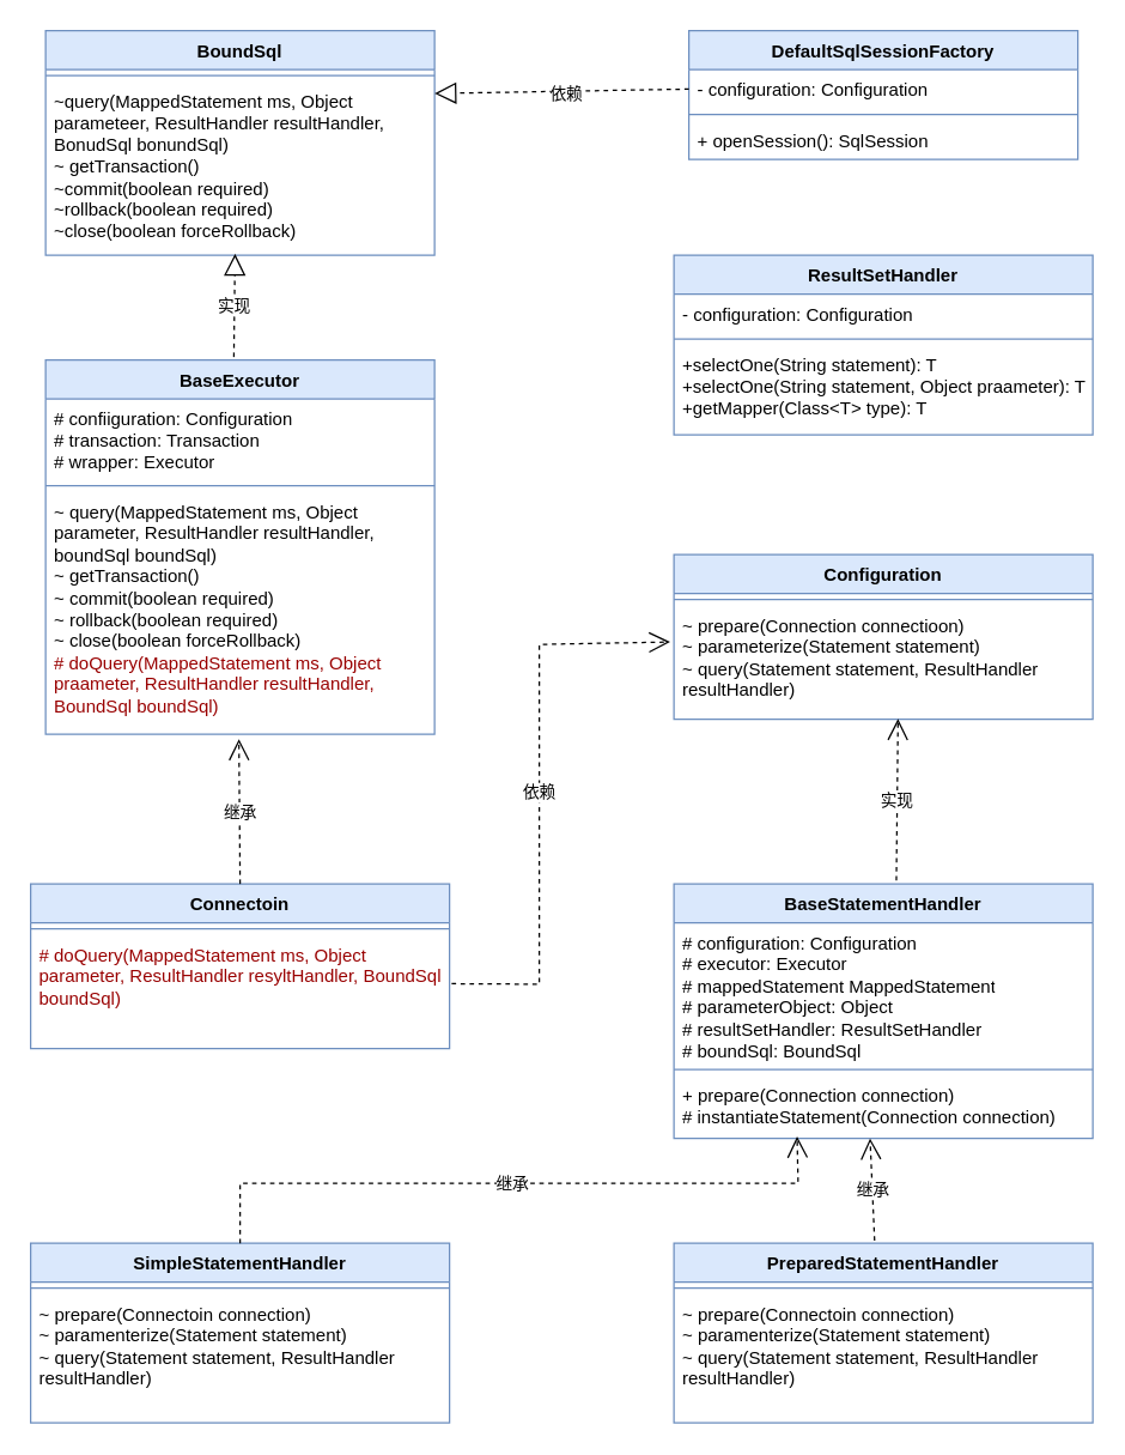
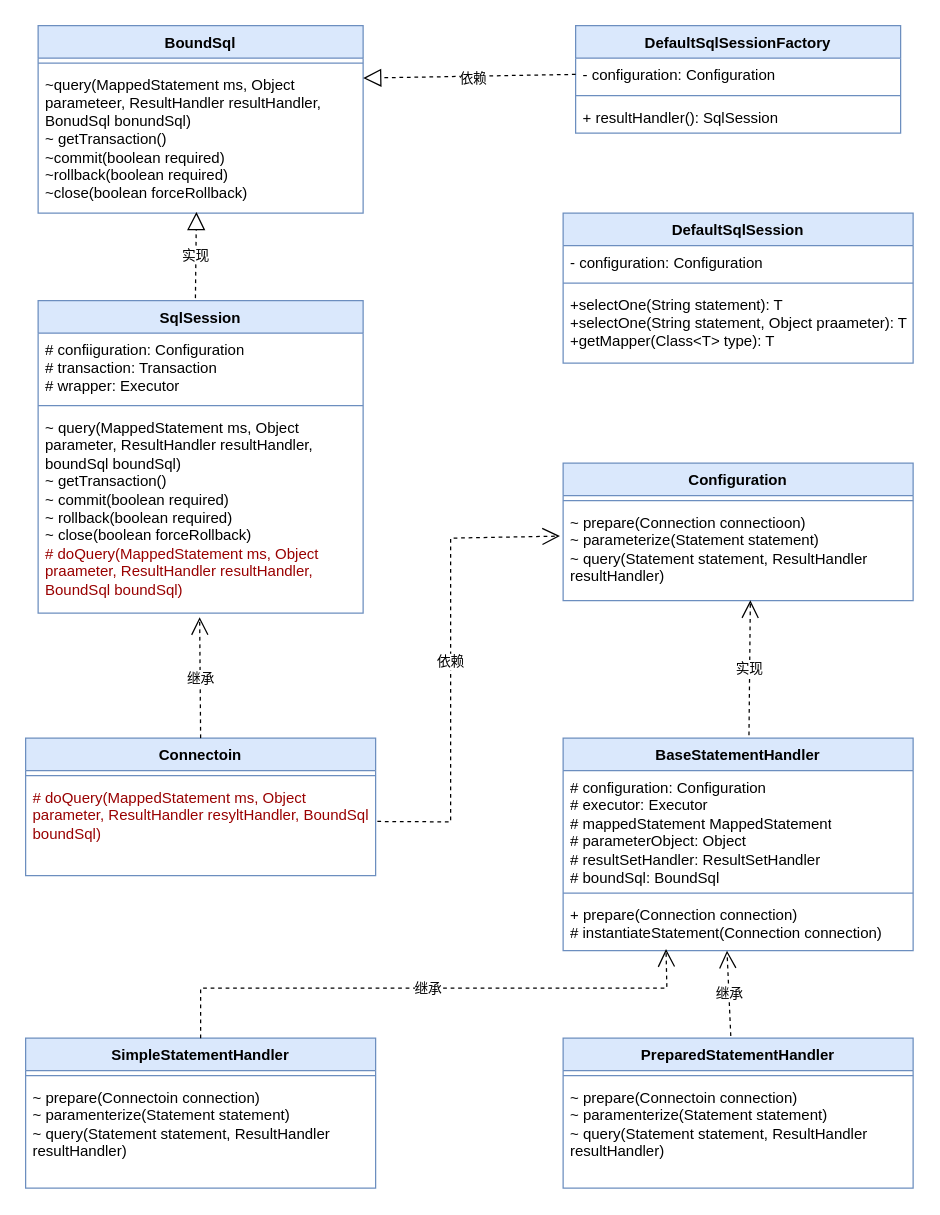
  <mxCell id="0" />
  <mxCell id="1" parent="0" />
  <mxCell id="2" value="DefaultSqlSessionFactory" style="swimlane;fontStyle=1;align=center;verticalAlign=top;childLayout=stackLayout;horizontal=1;startSize=26;horizontalStack=0;resizeParent=1;resizeParentMax=0;resizeLast=0;collapsible=1;marginBottom=0;whiteSpace=wrap;html=1;fillColor=#dae8fc;strokeColor=#6c8ebf;" parent="1" vertex="1"><mxGeometry x="460" y="20" width="260" height="86" as="geometry" /></mxCell>
  <mxCell id="3" value="- configuration: Configuration" style="text;strokeColor=none;fillColor=none;align=left;verticalAlign=top;spacingLeft=4;spacingRight=4;overflow=hidden;rotatable=0;points=[[0,0.5],[1,0.5]];portConstraint=eastwest;whiteSpace=wrap;html=1;" parent="2" vertex="1"><mxGeometry y="26" width="260" height="26" as="geometry" /></mxCell>
  <mxCell id="4" value="" style="line;strokeWidth=1;fillColor=none;align=left;verticalAlign=middle;spacingTop=-1;spacingLeft=3;spacingRight=3;rotatable=0;labelPosition=right;points=[];portConstraint=eastwest;strokeColor=inherit;" parent="2" vertex="1"><mxGeometry y="52" width="260" height="8" as="geometry" /></mxCell>
- <mxCell id="5" value="+ openSession(): SqlSession" style="text;strokeColor=none;fillColor=none;align=left;verticalAlign=top;spacingLeft=4;spacingRight=4;overflow=hidden;rotatable=0;points=[[0,0.5],[1,0.5]];portConstraint=eastwest;whiteSpace=wrap;html=1;" parent="2" vertex="1"><mxGeometry y="60" width="260" height="26" as="geometry" /></mxCell>
- <mxCell id="6" value="ResultSetHandler" style="swimlane;fontStyle=1;align=center;verticalAlign=top;childLayout=stackLayout;horizontal=1;startSize=26;horizontalStack=0;resizeParent=1;resizeParentMax=0;resizeLast=0;collapsible=1;marginBottom=0;whiteSpace=wrap;html=1;fillColor=#dae8fc;strokeColor=#6c8ebf;" parent="1" vertex="1"><mxGeometry x="450" y="170" width="280" height="120" as="geometry" /></mxCell>
+ <mxCell id="5" value="+ resultHandler(): SqlSession" style="text;strokeColor=none;fillColor=none;align=left;verticalAlign=top;spacingLeft=4;spacingRight=4;overflow=hidden;rotatable=0;points=[[0,0.5],[1,0.5]];portConstraint=eastwest;whiteSpace=wrap;html=1;" parent="2" vertex="1"><mxGeometry y="60" width="260" height="26" as="geometry" /></mxCell>
+ <mxCell id="6" value="DefaultSqlSession" style="swimlane;fontStyle=1;align=center;verticalAlign=top;childLayout=stackLayout;horizontal=1;startSize=26;horizontalStack=0;resizeParent=1;resizeParentMax=0;resizeLast=0;collapsible=1;marginBottom=0;whiteSpace=wrap;html=1;fillColor=#dae8fc;strokeColor=#6c8ebf;" parent="1" vertex="1"><mxGeometry x="450" y="170" width="280" height="120" as="geometry" /></mxCell>
  <mxCell id="7" value="- configuration: Configuration" style="text;strokeColor=none;fillColor=none;align=left;verticalAlign=top;spacingLeft=4;spacingRight=4;overflow=hidden;rotatable=0;points=[[0,0.5],[1,0.5]];portConstraint=eastwest;whiteSpace=wrap;html=1;" parent="6" vertex="1"><mxGeometry y="26" width="280" height="26" as="geometry" /></mxCell>
  <mxCell id="8" value="" style="line;strokeWidth=1;fillColor=none;align=left;verticalAlign=middle;spacingTop=-1;spacingLeft=3;spacingRight=3;rotatable=0;labelPosition=right;points=[];portConstraint=eastwest;strokeColor=inherit;" parent="6" vertex="1"><mxGeometry y="52" width="280" height="8" as="geometry" /></mxCell>
  <mxCell id="9" value="+selectOne(String statement): T&lt;br&gt;+selectOne(String statement, Object praameter): T&lt;br&gt;+getMapper(Class&amp;lt;T&amp;gt; type): T" style="text;strokeColor=none;fillColor=none;align=left;verticalAlign=top;spacingLeft=4;spacingRight=4;overflow=hidden;rotatable=0;points=[[0,0.5],[1,0.5]];portConstraint=eastwest;whiteSpace=wrap;html=1;" parent="6" vertex="1"><mxGeometry y="60" width="280" height="60" as="geometry" /></mxCell>
  <mxCell id="10" value="BoundSql" style="swimlane;fontStyle=1;align=center;verticalAlign=top;childLayout=stackLayout;horizontal=1;startSize=26;horizontalStack=0;resizeParent=1;resizeParentMax=0;resizeLast=0;collapsible=1;marginBottom=0;whiteSpace=wrap;html=1;fillColor=#dae8fc;strokeColor=#6c8ebf;" parent="1" vertex="1"><mxGeometry x="30" y="20" width="260" height="150" as="geometry" /></mxCell>
  <mxCell id="11" value="" style="line;strokeWidth=1;fillColor=none;align=left;verticalAlign=middle;spacingTop=-1;spacingLeft=3;spacingRight=3;rotatable=0;labelPosition=right;points=[];portConstraint=eastwest;strokeColor=inherit;" parent="10" vertex="1"><mxGeometry y="26" width="260" height="8" as="geometry" /></mxCell>
  <mxCell id="12" value="~query(MappedStatement ms, Object parameteer, ResultHandler resultHandler, BonudSql bonundSql)&lt;br&gt;~ getTransaction()&lt;br&gt;~commit(boolean required)&lt;br&gt;~rollback(boolean required)&lt;br&gt;~close(boolean forceRollback)" style="text;strokeColor=none;fillColor=none;align=left;verticalAlign=top;spacingLeft=4;spacingRight=4;overflow=hidden;rotatable=0;points=[[0,0.5],[1,0.5]];portConstraint=eastwest;whiteSpace=wrap;html=1;" parent="10" vertex="1"><mxGeometry y="34" width="260" height="116" as="geometry" /></mxCell>
- <mxCell id="13" value="BaseExecutor" style="swimlane;fontStyle=1;align=center;verticalAlign=top;childLayout=stackLayout;horizontal=1;startSize=26;horizontalStack=0;resizeParent=1;resizeParentMax=0;resizeLast=0;collapsible=1;marginBottom=0;whiteSpace=wrap;html=1;fillColor=#dae8fc;strokeColor=#6c8ebf;" parent="1" vertex="1"><mxGeometry x="30" y="240" width="260" height="250" as="geometry" /></mxCell>
+ <mxCell id="13" value="SqlSession" style="swimlane;fontStyle=1;align=center;verticalAlign=top;childLayout=stackLayout;horizontal=1;startSize=26;horizontalStack=0;resizeParent=1;resizeParentMax=0;resizeLast=0;collapsible=1;marginBottom=0;whiteSpace=wrap;html=1;fillColor=#dae8fc;strokeColor=#6c8ebf;" parent="1" vertex="1"><mxGeometry x="30" y="240" width="260" height="250" as="geometry" /></mxCell>
  <mxCell id="14" value="# confiiguration: Configuration&lt;br&gt;# transaction: Transaction&lt;br&gt;# wrapper: Executor" style="text;strokeColor=none;fillColor=none;align=left;verticalAlign=top;spacingLeft=4;spacingRight=4;overflow=hidden;rotatable=0;points=[[0,0.5],[1,0.5]];portConstraint=eastwest;whiteSpace=wrap;html=1;" parent="13" vertex="1"><mxGeometry y="26" width="260" height="54" as="geometry" /></mxCell>
  <mxCell id="15" value="" style="line;strokeWidth=1;fillColor=none;align=left;verticalAlign=middle;spacingTop=-1;spacingLeft=3;spacingRight=3;rotatable=0;labelPosition=right;points=[];portConstraint=eastwest;strokeColor=inherit;" parent="13" vertex="1"><mxGeometry y="80" width="260" height="8" as="geometry" /></mxCell>
  <mxCell id="16" value="~ query(MappedStatement ms, Object parameter, ResultHandler resultHandler, boundSql boundSql)&lt;br&gt;~ getTransaction()&lt;br&gt;~ commit(boolean required)&lt;br&gt;~ rollback(boolean required)&lt;br&gt;~ close(boolean forceRollback)&lt;br&gt;&lt;font color=&quot;#990000&quot;&gt;# doQuery(MappedStatement ms, Object praameter, ResultHandler resultHandler, BoundSql boundSql)&lt;/font&gt;" style="text;strokeColor=none;fillColor=none;align=left;verticalAlign=top;spacingLeft=4;spacingRight=4;overflow=hidden;rotatable=0;points=[[0,0.5],[1,0.5]];portConstraint=eastwest;whiteSpace=wrap;html=1;" parent="13" vertex="1"><mxGeometry y="88" width="260" height="162" as="geometry" /></mxCell>
  <mxCell id="17" value="Configuration" style="swimlane;fontStyle=1;align=center;verticalAlign=top;childLayout=stackLayout;horizontal=1;startSize=26;horizontalStack=0;resizeParent=1;resizeParentMax=0;resizeLast=0;collapsible=1;marginBottom=0;whiteSpace=wrap;html=1;fillColor=#dae8fc;strokeColor=#6c8ebf;" vertex="1" parent="1"><mxGeometry x="450" y="370" width="280" height="110" as="geometry" /></mxCell>
  <mxCell id="18" value="" style="line;strokeWidth=1;fillColor=none;align=left;verticalAlign=middle;spacingTop=-1;spacingLeft=3;spacingRight=3;rotatable=0;labelPosition=right;points=[];portConstraint=eastwest;strokeColor=inherit;" vertex="1" parent="17"><mxGeometry y="26" width="280" height="8" as="geometry" /></mxCell>
  <mxCell id="19" value="~ prepare(Connection connectioon)&lt;br&gt;~ parameterize(Statement statement)&lt;br&gt;~ query(Statement statement, ResultHandler resultHandler)" style="text;strokeColor=none;fillColor=none;align=left;verticalAlign=top;spacingLeft=4;spacingRight=4;overflow=hidden;rotatable=0;points=[[0,0.5],[1,0.5]];portConstraint=eastwest;whiteSpace=wrap;html=1;" vertex="1" parent="17"><mxGeometry y="34" width="280" height="76" as="geometry" /></mxCell>
  <mxCell id="20" value="Connectoin" style="swimlane;fontStyle=1;align=center;verticalAlign=top;childLayout=stackLayout;horizontal=1;startSize=26;horizontalStack=0;resizeParent=1;resizeParentMax=0;resizeLast=0;collapsible=1;marginBottom=0;whiteSpace=wrap;html=1;fillColor=#dae8fc;strokeColor=#6c8ebf;" vertex="1" parent="1"><mxGeometry x="20" y="590" width="280" height="110" as="geometry" /></mxCell>
  <mxCell id="21" value="" style="line;strokeWidth=1;fillColor=none;align=left;verticalAlign=middle;spacingTop=-1;spacingLeft=3;spacingRight=3;rotatable=0;labelPosition=right;points=[];portConstraint=eastwest;strokeColor=inherit;" vertex="1" parent="20"><mxGeometry y="26" width="280" height="8" as="geometry" /></mxCell>
  <mxCell id="22" value="&lt;font color=&quot;#990000&quot;&gt;# doQuery(MappedStatement ms, Object parameter, ResultHandler resyltHandler, BoundSql boundSql)&lt;/font&gt;" style="text;strokeColor=none;fillColor=none;align=left;verticalAlign=top;spacingLeft=4;spacingRight=4;overflow=hidden;rotatable=0;points=[[0,0.5],[1,0.5]];portConstraint=eastwest;whiteSpace=wrap;html=1;" vertex="1" parent="20"><mxGeometry y="34" width="280" height="76" as="geometry" /></mxCell>
  <mxCell id="23" value="BaseStatementHandler" style="swimlane;fontStyle=1;align=center;verticalAlign=top;childLayout=stackLayout;horizontal=1;startSize=26;horizontalStack=0;resizeParent=1;resizeParentMax=0;resizeLast=0;collapsible=1;marginBottom=0;whiteSpace=wrap;html=1;fillColor=#dae8fc;strokeColor=#6c8ebf;" vertex="1" parent="1"><mxGeometry x="450" y="590" width="280" height="170" as="geometry" /></mxCell>
  <mxCell id="24" value="# configuration: Configuration&lt;br&gt;# executor: Executor&lt;br&gt;# mappedStatement MappedStatement&lt;br&gt;# parameterObject: Object&lt;br&gt;# resultSetHandler: ResultSetHandler&lt;br&gt;# boundSql: BoundSql" style="text;strokeColor=none;fillColor=none;align=left;verticalAlign=top;spacingLeft=4;spacingRight=4;overflow=hidden;rotatable=0;points=[[0,0.5],[1,0.5]];portConstraint=eastwest;whiteSpace=wrap;html=1;" vertex="1" parent="23"><mxGeometry y="26" width="280" height="94" as="geometry" /></mxCell>
  <mxCell id="25" value="" style="line;strokeWidth=1;fillColor=none;align=left;verticalAlign=middle;spacingTop=-1;spacingLeft=3;spacingRight=3;rotatable=0;labelPosition=right;points=[];portConstraint=eastwest;strokeColor=inherit;" vertex="1" parent="23"><mxGeometry y="120" width="280" height="8" as="geometry" /></mxCell>
  <mxCell id="26" value="+ prepare(Connection connection)&lt;br&gt;# instantiateStatement(Connection connection)" style="text;strokeColor=none;fillColor=none;align=left;verticalAlign=top;spacingLeft=4;spacingRight=4;overflow=hidden;rotatable=0;points=[[0,0.5],[1,0.5]];portConstraint=eastwest;whiteSpace=wrap;html=1;" vertex="1" parent="23"><mxGeometry y="128" width="280" height="42" as="geometry" /></mxCell>
  <mxCell id="27" value="PreparedStatementHandler" style="swimlane;fontStyle=1;align=center;verticalAlign=top;childLayout=stackLayout;horizontal=1;startSize=26;horizontalStack=0;resizeParent=1;resizeParentMax=0;resizeLast=0;collapsible=1;marginBottom=0;whiteSpace=wrap;html=1;fillColor=#dae8fc;strokeColor=#6c8ebf;" vertex="1" parent="1"><mxGeometry x="450" y="830" width="280" height="120" as="geometry" /></mxCell>
  <mxCell id="28" value="" style="line;strokeWidth=1;fillColor=none;align=left;verticalAlign=middle;spacingTop=-1;spacingLeft=3;spacingRight=3;rotatable=0;labelPosition=right;points=[];portConstraint=eastwest;strokeColor=inherit;" vertex="1" parent="27"><mxGeometry y="26" width="280" height="8" as="geometry" /></mxCell>
  <mxCell id="29" value="~ prepare(Connectoin connection)&lt;br&gt;~ paramenterize(Statement statement)&lt;br&gt;~ query(Statement statement, ResultHandler resultHandler)" style="text;strokeColor=none;fillColor=none;align=left;verticalAlign=top;spacingLeft=4;spacingRight=4;overflow=hidden;rotatable=0;points=[[0,0.5],[1,0.5]];portConstraint=eastwest;whiteSpace=wrap;html=1;" vertex="1" parent="27"><mxGeometry y="34" width="280" height="86" as="geometry" /></mxCell>
  <mxCell id="30" value="SimpleStatementHandler" style="swimlane;fontStyle=1;align=center;verticalAlign=top;childLayout=stackLayout;horizontal=1;startSize=26;horizontalStack=0;resizeParent=1;resizeParentMax=0;resizeLast=0;collapsible=1;marginBottom=0;whiteSpace=wrap;html=1;fillColor=#dae8fc;strokeColor=#6c8ebf;" vertex="1" parent="1"><mxGeometry x="20" y="830" width="280" height="120" as="geometry" /></mxCell>
  <mxCell id="31" value="" style="line;strokeWidth=1;fillColor=none;align=left;verticalAlign=middle;spacingTop=-1;spacingLeft=3;spacingRight=3;rotatable=0;labelPosition=right;points=[];portConstraint=eastwest;strokeColor=inherit;" vertex="1" parent="30"><mxGeometry y="26" width="280" height="8" as="geometry" /></mxCell>
  <mxCell id="32" value="~ prepare(Connectoin connection)&lt;br&gt;~ paramenterize(Statement statement)&lt;br&gt;~ query(Statement statement, ResultHandler resultHandler)" style="text;strokeColor=none;fillColor=none;align=left;verticalAlign=top;spacingLeft=4;spacingRight=4;overflow=hidden;rotatable=0;points=[[0,0.5],[1,0.5]];portConstraint=eastwest;whiteSpace=wrap;html=1;" vertex="1" parent="30"><mxGeometry y="34" width="280" height="86" as="geometry" /></mxCell>
  <mxCell id="33" value="" style="endArrow=block;dashed=1;endFill=0;endSize=12;html=1;rounded=0;exitX=0;exitY=0.5;exitDx=0;exitDy=0;entryX=1;entryY=0.069;entryDx=0;entryDy=0;entryPerimeter=0;" edge="1" parent="1" source="3" target="12"><mxGeometry width="160" relative="1" as="geometry"><mxPoint x="300" y="140" as="sourcePoint" /><mxPoint x="460" y="140" as="targetPoint" /></mxGeometry></mxCell>
  <mxCell id="34" value="依赖" style="edgeLabel;html=1;align=center;verticalAlign=middle;resizable=0;points=[];" vertex="1" connectable="0" parent="33"><mxGeometry x="-0.023" y="1" relative="1" as="geometry"><mxPoint as="offset" /></mxGeometry></mxCell>
  <mxCell id="35" value="" style="endArrow=block;dashed=1;endFill=0;endSize=12;html=1;rounded=0;exitX=0.484;exitY=-0.008;exitDx=0;exitDy=0;entryX=0.487;entryY=0.992;entryDx=0;entryDy=0;entryPerimeter=0;exitPerimeter=0;" edge="1" parent="1" source="13" target="12"><mxGeometry width="160" relative="1" as="geometry"><mxPoint x="400" y="190" as="sourcePoint" /><mxPoint x="230" y="193" as="targetPoint" /></mxGeometry></mxCell>
  <mxCell id="36" value="实现" style="edgeLabel;html=1;align=center;verticalAlign=middle;resizable=0;points=[];" vertex="1" connectable="0" parent="35"><mxGeometry x="-0.023" y="1" relative="1" as="geometry"><mxPoint as="offset" /></mxGeometry></mxCell>
  <mxCell id="37" value="继承" style="endArrow=open;endSize=12;dashed=1;html=1;rounded=0;entryX=0.497;entryY=1.02;entryDx=0;entryDy=0;entryPerimeter=0;exitX=0.5;exitY=0;exitDx=0;exitDy=0;" edge="1" parent="1" source="20" target="16"><mxGeometry width="160" relative="1" as="geometry"><mxPoint x="210" y="540" as="sourcePoint" /><mxPoint x="370" y="540" as="targetPoint" /></mxGeometry></mxCell>
  <mxCell id="38" value="依赖" style="endArrow=open;endSize=12;dashed=1;html=1;rounded=0;entryX=-0.009;entryY=0.321;entryDx=0;entryDy=0;entryPerimeter=0;exitX=1.005;exitY=0.43;exitDx=0;exitDy=0;exitPerimeter=0;" edge="1" parent="1" source="22" target="19"><mxGeometry width="160" relative="1" as="geometry"><mxPoint x="370.78" y="582.76" as="sourcePoint" /><mxPoint x="369.78" y="485.76" as="targetPoint" /><Array as="points"><mxPoint x="360" y="657" /><mxPoint x="360" y="430" /></Array></mxGeometry></mxCell>
  <mxCell id="39" value="实现" style="endArrow=open;endSize=12;dashed=1;html=1;rounded=0;entryX=0.497;entryY=1.02;entryDx=0;entryDy=0;entryPerimeter=0;exitX=0.531;exitY=-0.014;exitDx=0;exitDy=0;exitPerimeter=0;" edge="1" parent="1" source="23"><mxGeometry width="160" relative="1" as="geometry"><mxPoint x="600.78" y="576.76" as="sourcePoint" /><mxPoint x="599.78" y="479.76" as="targetPoint" /></mxGeometry></mxCell>
  <mxCell id="40" value="继承" style="endArrow=open;endSize=12;dashed=1;html=1;rounded=0;entryX=0.497;entryY=1.02;entryDx=0;entryDy=0;entryPerimeter=0;exitX=0.479;exitY=-0.014;exitDx=0;exitDy=0;exitPerimeter=0;" edge="1" parent="1" source="27"><mxGeometry width="160" relative="1" as="geometry"><mxPoint x="580.32" y="868.24" as="sourcePoint" /><mxPoint x="581.1" y="760" as="targetPoint" /></mxGeometry></mxCell>
  <mxCell id="41" value="继承" style="endArrow=open;endSize=12;dashed=1;html=1;rounded=0;entryX=0.294;entryY=0.97;entryDx=0;entryDy=0;entryPerimeter=0;exitX=0.5;exitY=0;exitDx=0;exitDy=0;" edge="1" parent="1" source="30" target="26"><mxGeometry width="160" relative="1" as="geometry"><mxPoint x="342.9" y="829.68" as="sourcePoint" /><mxPoint x="340" y="761.68" as="targetPoint" /><Array as="points"><mxPoint x="160" y="790" /><mxPoint x="533" y="790" /></Array></mxGeometry></mxCell>
